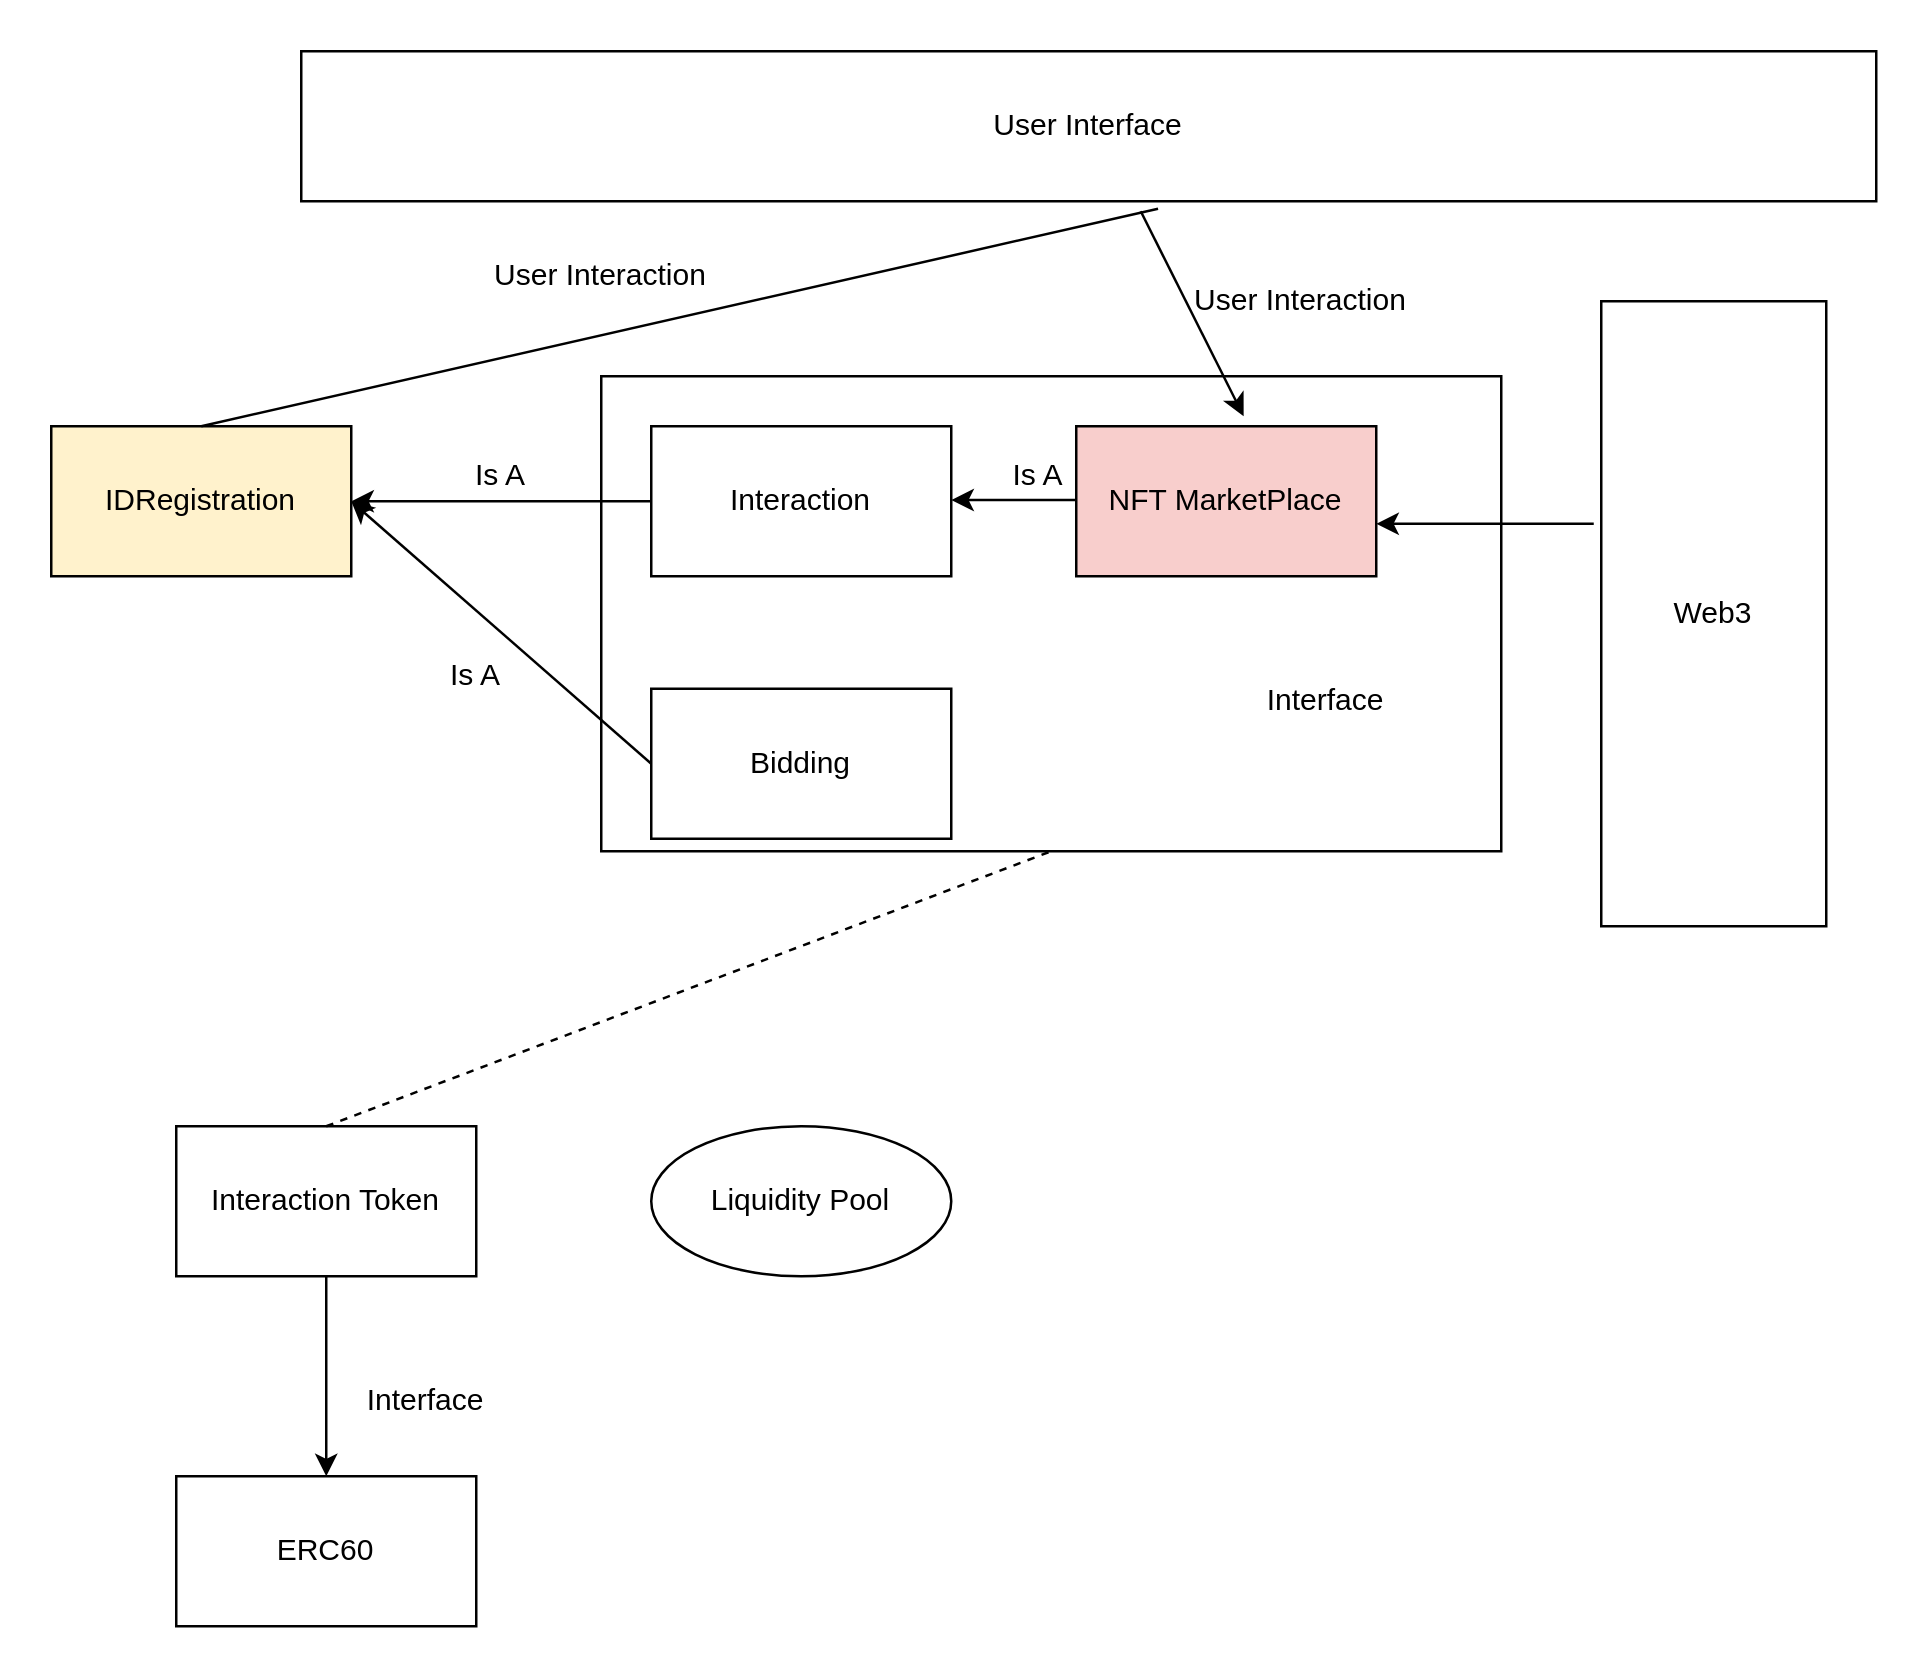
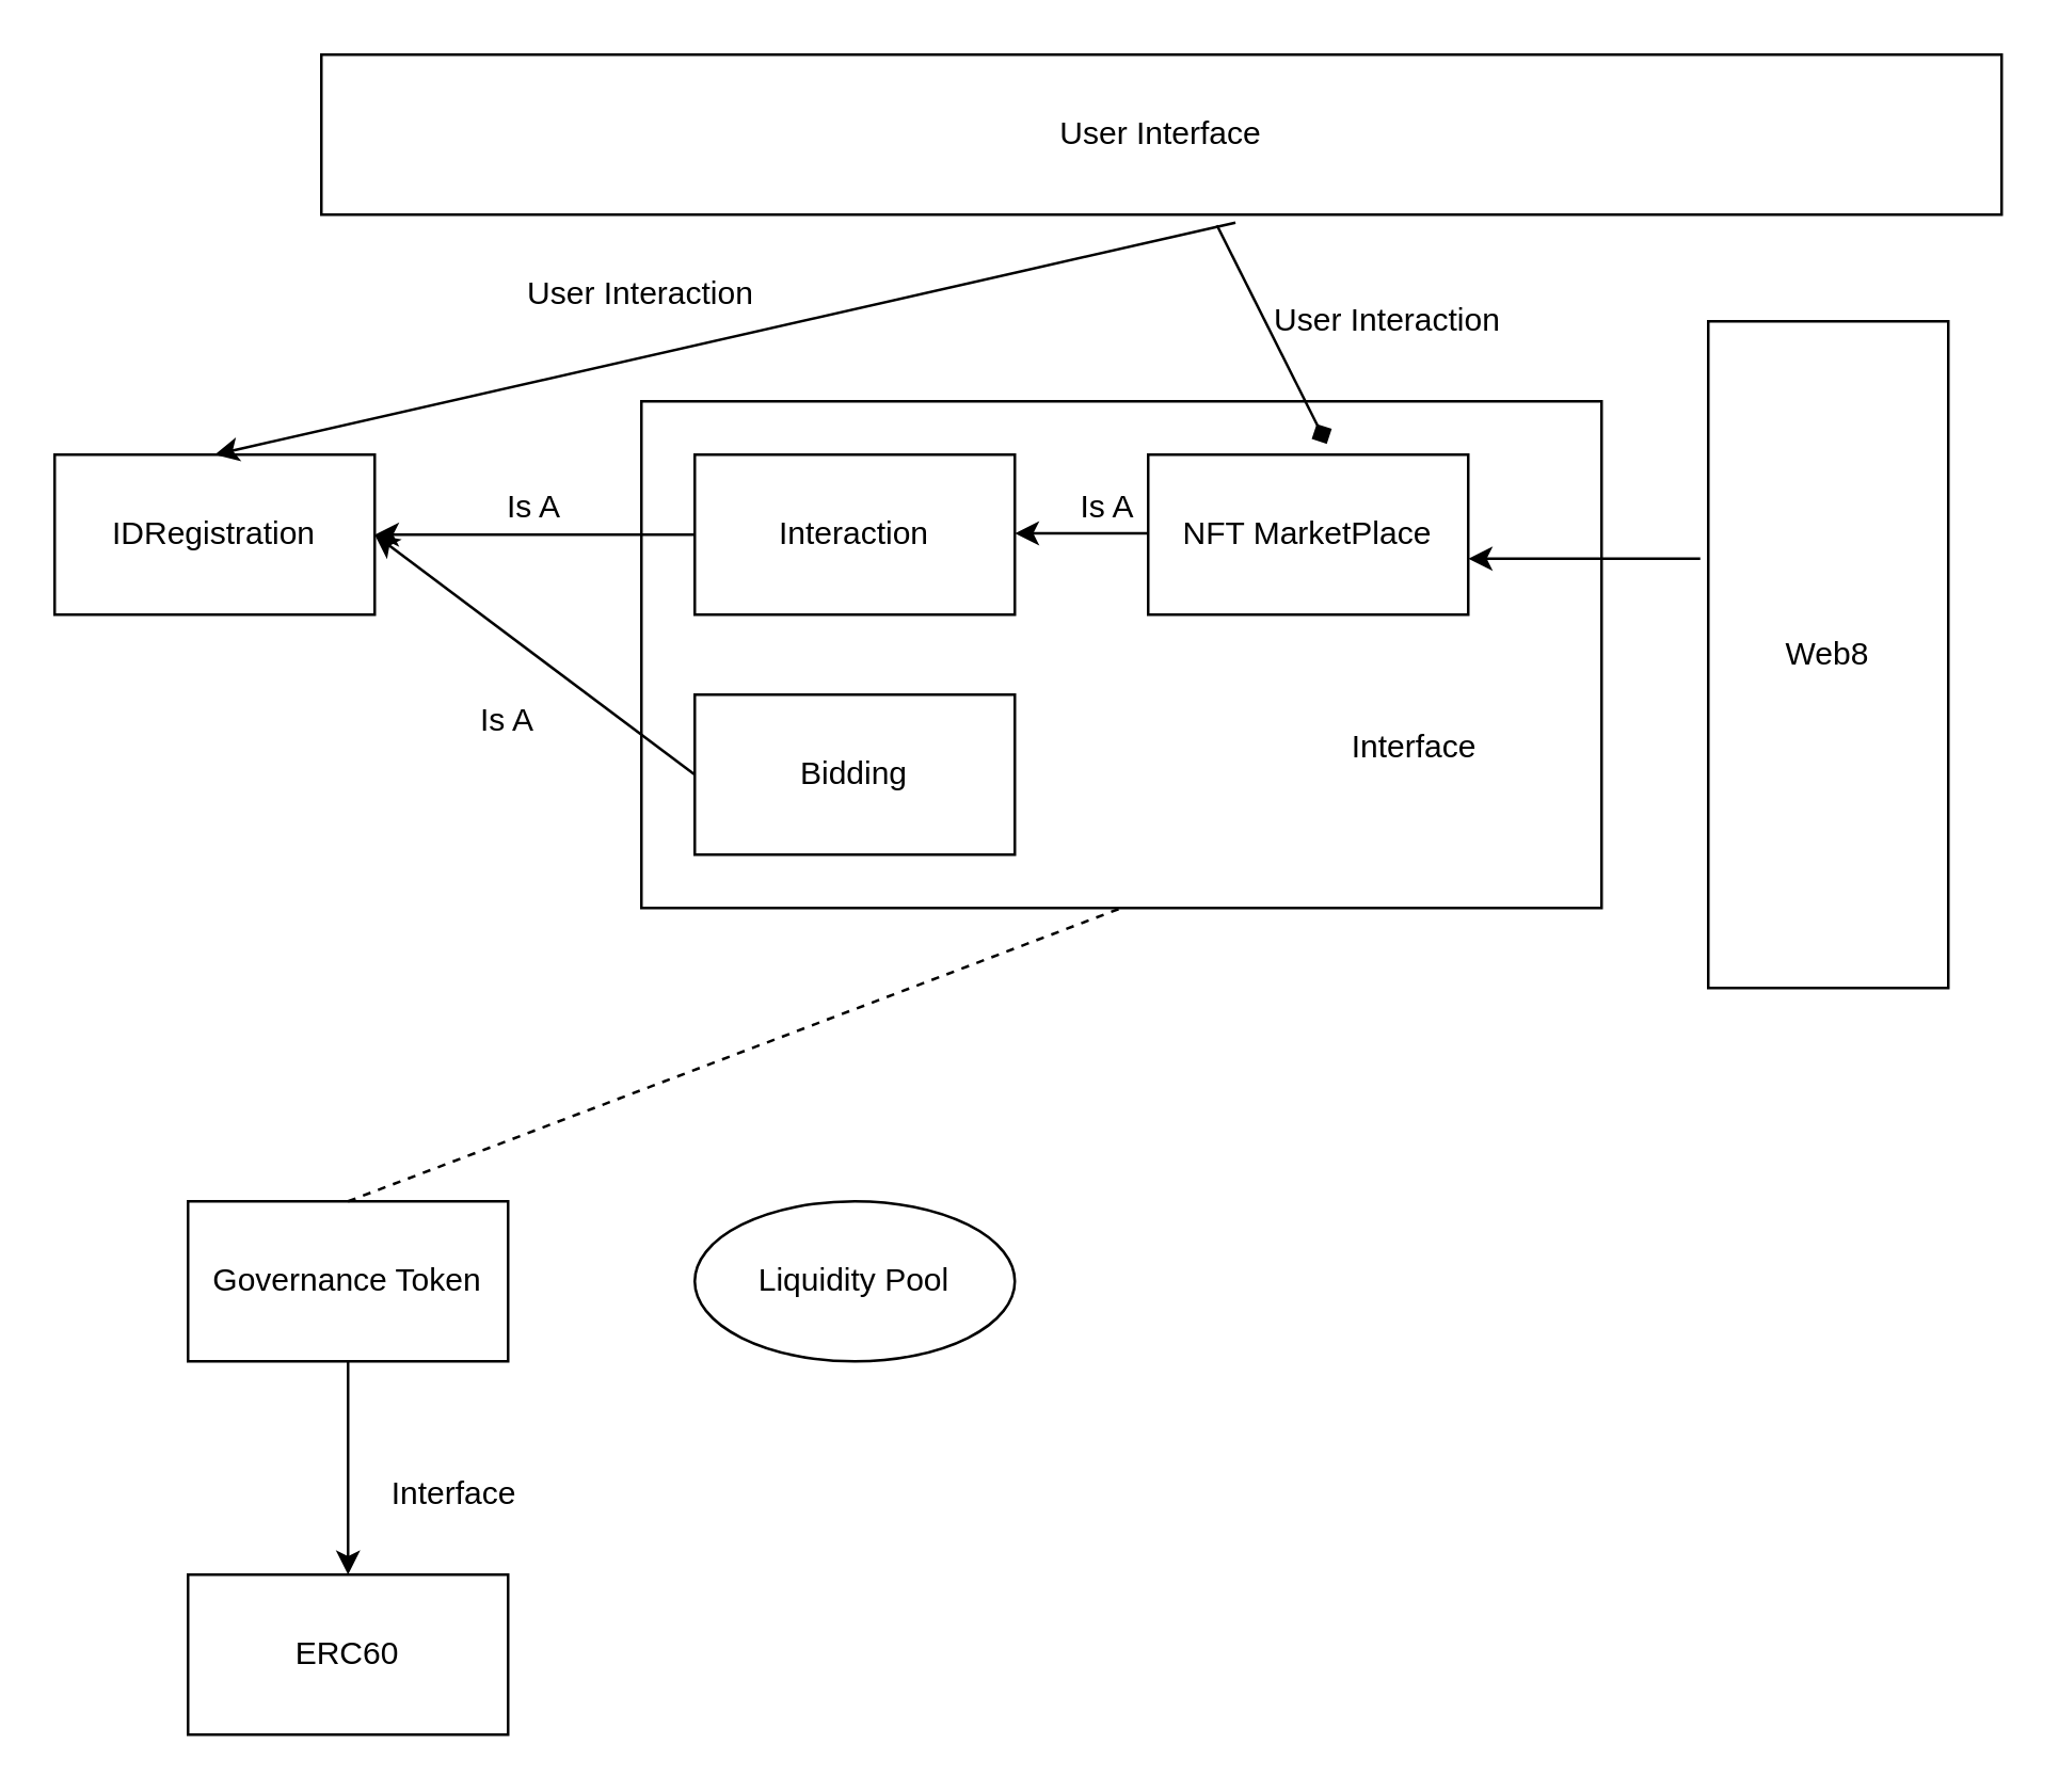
  <mxCell id="0" />
  <mxCell id="1" parent="0" />
- <mxCell id="2" value="IDRegistration" style="rounded=0;whiteSpace=wrap;html=1;fillColor=#fff2cc;" parent="1" vertex="1"><mxGeometry x="20" y="170" width="120" height="60" as="geometry" /></mxCell>
- <mxCell id="3" value="" style="endArrow=none;html=1;exitX=0.544;exitY=1.05;exitDx=0;exitDy=0;exitPerimeter=0;entryX=0.5;entryY=0;entryDx=0;entryDy=0;" parent="1" source="4" target="2" edge="1"><mxGeometry width="50" height="50" relative="1" as="geometry"><mxPoint x="150" y="270" as="sourcePoint" /><mxPoint x="180" y="210" as="targetPoint" /></mxGeometry></mxCell>
+ <mxCell id="2" value="IDRegistration" style="rounded=0;whiteSpace=wrap;html=1;" parent="1" vertex="1"><mxGeometry x="20" y="170" width="120" height="60" as="geometry" /></mxCell>
+ <mxCell id="3" value="" style="endArrow=classic;html=1;exitX=0.544;exitY=1.05;exitDx=0;exitDy=0;exitPerimeter=0;entryX=0.5;entryY=0;entryDx=0;entryDy=0;" parent="1" source="4" target="2" edge="1"><mxGeometry width="50" height="50" relative="1" as="geometry"><mxPoint x="150" y="270" as="sourcePoint" /><mxPoint x="180" y="210" as="targetPoint" /></mxGeometry></mxCell>
  <mxCell id="4" value="User Interface" style="whiteSpace=wrap;html=1;" parent="1" vertex="1"><mxGeometry x="120" y="20" width="630" height="60" as="geometry" /></mxCell>
  <mxCell id="5" value="Interaction" style="rounded=0;whiteSpace=wrap;html=1;" parent="1" vertex="1"><mxGeometry x="260" y="170" width="120" height="60" as="geometry" /></mxCell>
- <mxCell id="6" value="NFT MarketPlace" style="rounded=0;whiteSpace=wrap;html=1;fillColor=#f8cecc;" parent="1" vertex="1"><mxGeometry x="430" y="170" width="120" height="60" as="geometry" /></mxCell>
+ <mxCell id="6" value="NFT MarketPlace" style="rounded=0;whiteSpace=wrap;html=1;" parent="1" vertex="1"><mxGeometry x="430" y="170" width="120" height="60" as="geometry" /></mxCell>
  <mxCell id="7" value="" style="endArrow=classic;html=1;" parent="1" target="2" edge="1"><mxGeometry width="50" height="50" relative="1" as="geometry"><mxPoint x="260" y="200" as="sourcePoint" /><mxPoint x="210" y="250" as="targetPoint" /></mxGeometry></mxCell>
  <mxCell id="8" value="" style="endArrow=classic;html=1;" parent="1" edge="1"><mxGeometry width="50" height="50" relative="1" as="geometry"><mxPoint x="430" y="199.5" as="sourcePoint" /><mxPoint x="380" y="199.5" as="targetPoint" /></mxGeometry></mxCell>
  <mxCell id="9" value="Is A" style="text;html=1;strokeColor=none;fillColor=none;align=center;verticalAlign=middle;whiteSpace=wrap;rounded=0;" parent="1" vertex="1"><mxGeometry x="180" y="180" width="40" height="20" as="geometry" /></mxCell>
  <mxCell id="10" value="Is A" style="text;html=1;strokeColor=none;fillColor=none;align=center;verticalAlign=middle;whiteSpace=wrap;rounded=0;" parent="1" vertex="1"><mxGeometry x="395" y="180" width="40" height="20" as="geometry" /></mxCell>
  <mxCell id="11" value="Interface" style="text;html=1;strokeColor=none;fillColor=none;align=center;verticalAlign=middle;whiteSpace=wrap;rounded=0;" parent="1" vertex="1"><mxGeometry x="510" y="270" width="40" height="20" as="geometry" /></mxCell>
- <mxCell id="12" value="Bidding" style="rounded=0;whiteSpace=wrap;html=1;" parent="1" vertex="1"><mxGeometry x="260" y="275" width="120" height="60" as="geometry" /></mxCell>
+ <mxCell id="12" value="Bidding" style="rounded=0;whiteSpace=wrap;html=1;" parent="1" vertex="1"><mxGeometry x="260" y="260" width="120" height="60" as="geometry" /></mxCell>
  <mxCell id="13" value="" style="endArrow=classic;html=1;exitX=0;exitY=0.5;exitDx=0;exitDy=0;" parent="1" source="12" edge="1"><mxGeometry width="50" height="50" relative="1" as="geometry"><mxPoint x="270" y="210" as="sourcePoint" /><mxPoint x="140" y="200" as="targetPoint" /></mxGeometry></mxCell>
  <mxCell id="14" value="Is A" style="text;html=1;strokeColor=none;fillColor=none;align=center;verticalAlign=middle;whiteSpace=wrap;rounded=0;" parent="1" vertex="1"><mxGeometry x="170" y="260" width="40" height="20" as="geometry" /></mxCell>
- <mxCell id="15" value="" style="endArrow=classic;html=1;exitX=0.533;exitY=1.067;exitDx=0;exitDy=0;exitPerimeter=0;entryX=0.558;entryY=-0.067;entryDx=0;entryDy=0;entryPerimeter=0;" parent="1" source="4" target="6" edge="1"><mxGeometry width="50" height="50" relative="1" as="geometry"><mxPoint x="436.88" y="93" as="sourcePoint" /><mxPoint x="160" y="180" as="targetPoint" /></mxGeometry></mxCell>
+ <mxCell id="15" value="" style="endArrow=diamond;html=1;exitX=0.533;exitY=1.067;exitDx=0;exitDy=0;exitPerimeter=0;entryX=0.558;entryY=-0.067;entryDx=0;entryDy=0;entryPerimeter=0;" parent="1" source="4" target="6" edge="1"><mxGeometry width="50" height="50" relative="1" as="geometry"><mxPoint x="436.88" y="93" as="sourcePoint" /><mxPoint x="160" y="180" as="targetPoint" /></mxGeometry></mxCell>
  <mxCell id="16" value="User Interaction" style="text;html=1;strokeColor=none;fillColor=none;align=center;verticalAlign=middle;whiteSpace=wrap;rounded=0;" parent="1" vertex="1"><mxGeometry x="180" y="100" width="120" height="20" as="geometry" /></mxCell>
  <mxCell id="17" value="User Interaction" style="text;html=1;strokeColor=none;fillColor=none;align=center;verticalAlign=middle;whiteSpace=wrap;rounded=0;" parent="1" vertex="1"><mxGeometry x="460" y="110" width="120" height="20" as="geometry" /></mxCell>
- <mxCell id="18" value="Web3" style="rounded=0;whiteSpace=wrap;html=1;" parent="1" vertex="1"><mxGeometry x="640" y="120" width="90" height="250" as="geometry" /></mxCell>
+ <mxCell id="18" value="Web8" style="rounded=0;whiteSpace=wrap;html=1;" parent="1" vertex="1"><mxGeometry x="640" y="120" width="90" height="250" as="geometry" /></mxCell>
  <mxCell id="19" value="" style="endArrow=classic;html=1;entryX=1;entryY=0.65;entryDx=0;entryDy=0;entryPerimeter=0;" parent="1" target="6" edge="1"><mxGeometry width="50" height="50" relative="1" as="geometry"><mxPoint x="637" y="209" as="sourcePoint" /><mxPoint x="500" y="320" as="targetPoint" /></mxGeometry></mxCell>
  <mxCell id="20" value="" style="rounded=0;whiteSpace=wrap;html=1;fillColor=none;" parent="1" vertex="1"><mxGeometry x="240" y="150" width="360" height="190" as="geometry" /></mxCell>
- <mxCell id="21" value="Interaction Token" style="rounded=0;whiteSpace=wrap;html=1;" parent="1" vertex="1"><mxGeometry x="70" y="450" width="120" height="60" as="geometry" /></mxCell>
+ <mxCell id="21" value="Governance Token" style="rounded=0;whiteSpace=wrap;html=1;" parent="1" vertex="1"><mxGeometry x="70" y="450" width="120" height="60" as="geometry" /></mxCell>
  <mxCell id="22" value="ERC60" style="rounded=0;whiteSpace=wrap;html=1;" parent="1" vertex="1"><mxGeometry x="70" y="590" width="120" height="60" as="geometry" /></mxCell>
  <mxCell id="23" value="" style="endArrow=classic;html=1;entryX=0.5;entryY=0;entryDx=0;entryDy=0;exitX=0.5;exitY=1;exitDx=0;exitDy=0;" parent="1" target="22" edge="1"><mxGeometry width="50" height="50" relative="1" as="geometry"><mxPoint x="130" y="510" as="sourcePoint" /><mxPoint x="30" y="489.5" as="targetPoint" /></mxGeometry></mxCell>
  <mxCell id="24" value="Interface" style="text;html=1;strokeColor=none;fillColor=none;align=center;verticalAlign=middle;whiteSpace=wrap;rounded=0;" parent="1" vertex="1"><mxGeometry x="150" y="550" width="40" height="20" as="geometry" /></mxCell>
  <mxCell id="25" value="" style="endArrow=none;dashed=1;html=1;entryX=0.5;entryY=1;entryDx=0;entryDy=0;exitX=0.5;exitY=0;exitDx=0;exitDy=0;" edge="1" parent="1" source="21" target="20"><mxGeometry width="50" height="50" relative="1" as="geometry"><mxPoint x="290" y="410" as="sourcePoint" /><mxPoint x="340" y="360" as="targetPoint" /></mxGeometry></mxCell>
  <mxCell id="26" value="Liquidity Pool" style="ellipse;whiteSpace=wrap;html=1;" vertex="1" parent="1"><mxGeometry x="260" y="450" width="120" height="60" as="geometry" /></mxCell>
